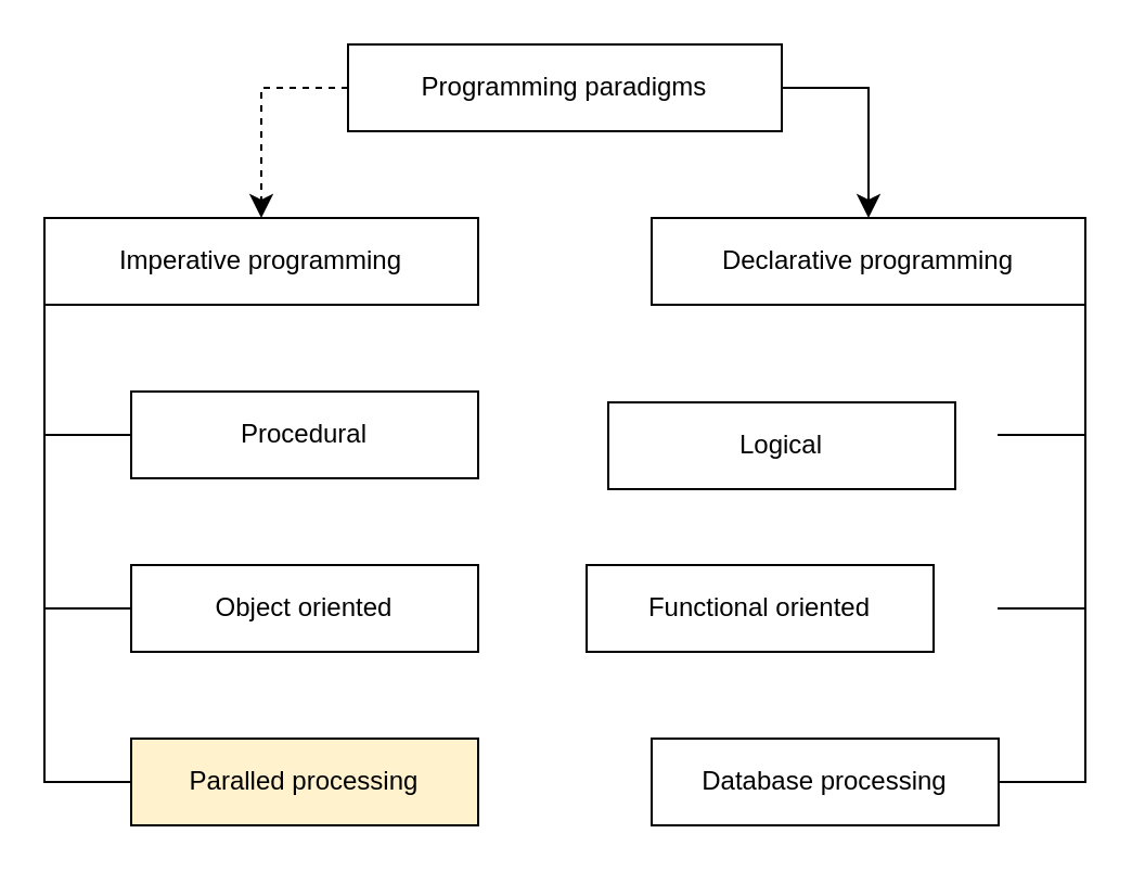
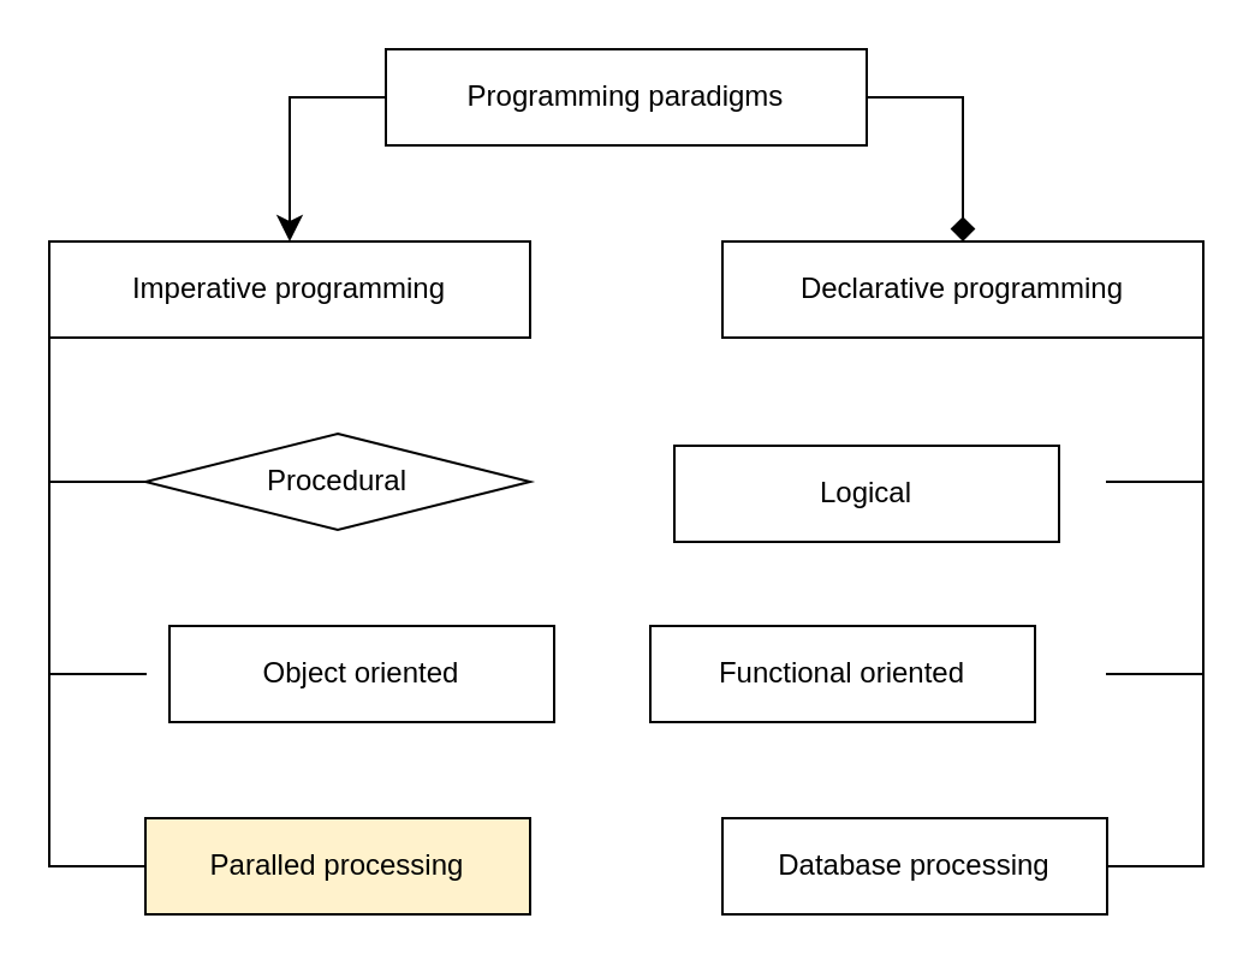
  <mxCell id="0" />
  <mxCell id="1" parent="0" />
  <mxCell id="2" value="Programming paradigms" style="rounded=0;whiteSpace=wrap;html=1;" vertex="1" parent="1"><mxGeometry x="160" y="20" width="200" height="40" as="geometry" /></mxCell>
  <mxCell id="3" value="Imperative programming" style="rounded=0;whiteSpace=wrap;html=1;" vertex="1" parent="1"><mxGeometry x="20" y="100" width="200" height="40" as="geometry" /></mxCell>
  <mxCell id="4" value="Declarative programming" style="rounded=0;whiteSpace=wrap;html=1;" vertex="1" parent="1"><mxGeometry x="300" y="100" width="200" height="40" as="geometry" /></mxCell>
- <mxCell id="5" value="" style="edgeStyle=segmentEdgeStyle;endArrow=classic;html=1;curved=0;rounded=0;endSize=8;startSize=8;exitX=0;exitY=0.5;exitDx=0;exitDy=0;entryX=0.5;entryY=0;entryDx=0;entryDy=0;dashed=1;" edge="1" parent="1" source="2" target="3"><mxGeometry width="50" height="50" relative="1" as="geometry"><mxPoint x="320" y="170" as="sourcePoint" /><mxPoint x="290" y="450" as="targetPoint" /></mxGeometry></mxCell>
- <mxCell id="6" value="" style="edgeStyle=segmentEdgeStyle;endArrow=classic;html=1;curved=0;rounded=0;endSize=8;startSize=8;exitX=1;exitY=0.5;exitDx=0;exitDy=0;entryX=0.5;entryY=0;entryDx=0;entryDy=0;" edge="1" parent="1" source="2" target="4"><mxGeometry width="50" height="50" relative="1" as="geometry"><mxPoint x="460" y="40" as="sourcePoint" /><mxPoint x="510" y="-10" as="targetPoint" /></mxGeometry></mxCell>
- <mxCell id="7" value="Procedural" style="rounded=0;whiteSpace=wrap;html=1;" vertex="1" parent="1"><mxGeometry x="60" y="180" width="160" height="40" as="geometry" /></mxCell>
- <mxCell id="8" value="Object oriented" style="rounded=0;whiteSpace=wrap;html=1;" vertex="1" parent="1"><mxGeometry x="60" y="260" width="160" height="40" as="geometry" /></mxCell>
+ <mxCell id="5" value="" style="edgeStyle=segmentEdgeStyle;endArrow=classic;html=1;curved=0;rounded=0;endSize=8;startSize=8;exitX=0;exitY=0.5;exitDx=0;exitDy=0;entryX=0.5;entryY=0;entryDx=0;entryDy=0;" edge="1" parent="1" source="2" target="3"><mxGeometry width="50" height="50" relative="1" as="geometry"><mxPoint x="320" y="170" as="sourcePoint" /><mxPoint x="290" y="450" as="targetPoint" /></mxGeometry></mxCell>
+ <mxCell id="6" value="" style="edgeStyle=segmentEdgeStyle;endArrow=diamond;html=1;curved=0;rounded=0;endSize=8;startSize=8;exitX=1;exitY=0.5;exitDx=0;exitDy=0;entryX=0.5;entryY=0;entryDx=0;entryDy=0;" edge="1" parent="1" source="2" target="4"><mxGeometry width="50" height="50" relative="1" as="geometry"><mxPoint x="460" y="40" as="sourcePoint" /><mxPoint x="510" y="-10" as="targetPoint" /></mxGeometry></mxCell>
+ <mxCell id="7" value="Procedural" style="rhombus;whiteSpace=wrap;html=1;" vertex="1" parent="1"><mxGeometry x="60" y="180" width="160" height="40" as="geometry" /></mxCell>
+ <mxCell id="8" value="Object oriented" style="rounded=0;whiteSpace=wrap;html=1;" vertex="1" parent="1"><mxGeometry x="70" y="260" width="160" height="40" as="geometry" /></mxCell>
  <mxCell id="9" value="Paralled processing" style="rounded=0;whiteSpace=wrap;html=1;fillColor=#fff2cc;" vertex="1" parent="1"><mxGeometry x="60" y="340" width="160" height="40" as="geometry" /></mxCell>
  <mxCell id="10" value="Logical" style="rounded=0;whiteSpace=wrap;html=1;" vertex="1" parent="1"><mxGeometry x="280" y="185" width="160" height="40" as="geometry" /></mxCell>
  <mxCell id="11" value="Functional oriented" style="rounded=0;whiteSpace=wrap;html=1;" vertex="1" parent="1"><mxGeometry x="270" y="260" width="160" height="40" as="geometry" /></mxCell>
  <mxCell id="12" value="Database processing" style="rounded=0;whiteSpace=wrap;html=1;" vertex="1" parent="1"><mxGeometry x="300" y="340" width="160" height="40" as="geometry" /></mxCell>
  <mxCell id="13" value="" style="shape=partialRectangle;whiteSpace=wrap;html=1;bottom=0;right=0;fillColor=none;direction=north;" vertex="1" parent="1"><mxGeometry x="20" y="140" width="40" height="60" as="geometry" /></mxCell>
  <mxCell id="14" style="edgeStyle=orthogonalEdgeStyle;rounded=0;orthogonalLoop=1;jettySize=auto;html=1;exitX=0;exitY=0.5;exitDx=0;exitDy=0;" edge="1" parent="1" source="13" target="13"><mxGeometry relative="1" as="geometry" /></mxCell>
  <mxCell id="15" value="" style="shape=partialRectangle;whiteSpace=wrap;html=1;bottom=0;right=0;fillColor=none;direction=north;" vertex="1" parent="1"><mxGeometry x="20" y="200" width="40" height="80" as="geometry" /></mxCell>
  <mxCell id="16" value="" style="shape=partialRectangle;whiteSpace=wrap;html=1;bottom=0;right=0;fillColor=none;direction=north;" vertex="1" parent="1"><mxGeometry x="20" y="280" width="40" height="80" as="geometry" /></mxCell>
  <mxCell id="17" value="" style="shape=partialRectangle;whiteSpace=wrap;html=1;bottom=0;right=0;fillColor=none;direction=west;" vertex="1" parent="1"><mxGeometry x="460" y="140" width="40" height="60" as="geometry" /></mxCell>
  <mxCell id="18" value="" style="shape=partialRectangle;whiteSpace=wrap;html=1;bottom=0;right=0;fillColor=none;direction=west;" vertex="1" parent="1"><mxGeometry x="460" y="200" width="40" height="80" as="geometry" /></mxCell>
  <mxCell id="19" value="" style="shape=partialRectangle;whiteSpace=wrap;html=1;bottom=0;right=0;fillColor=none;direction=west;" vertex="1" parent="1"><mxGeometry x="460" y="280" width="40" height="80" as="geometry" /></mxCell>
